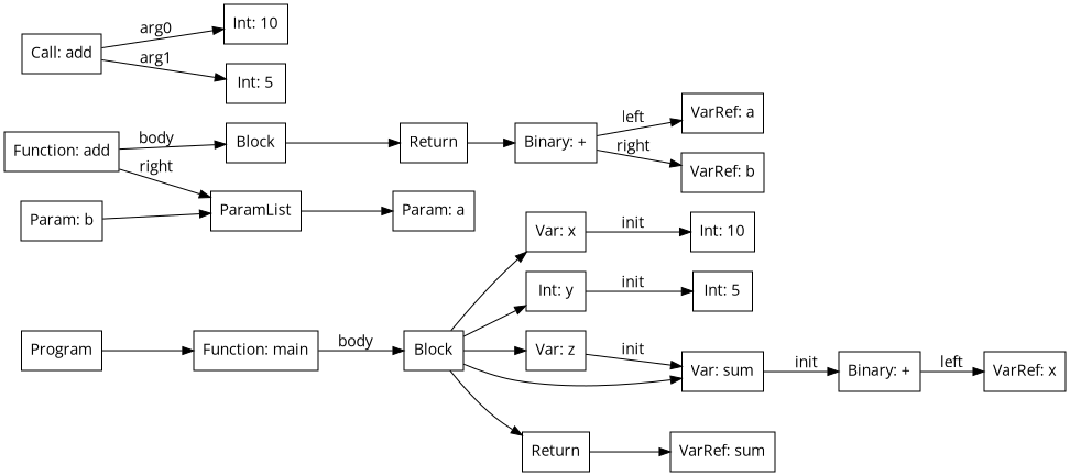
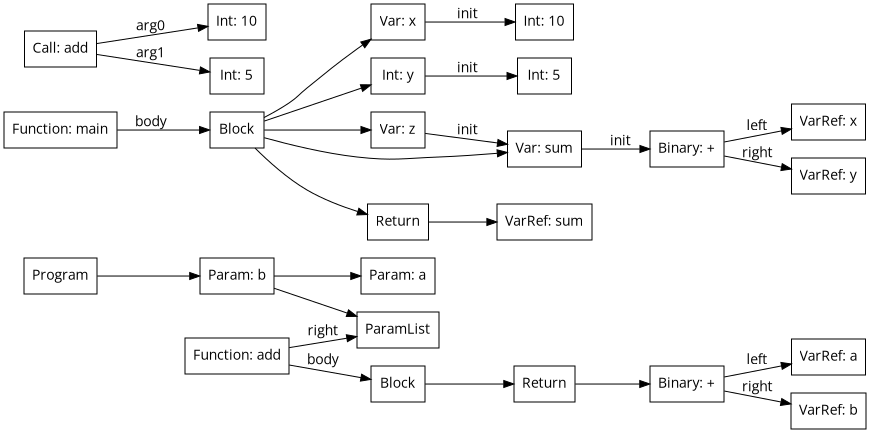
  digraph {
    fontname="Open Sans"
    rankdir=LR
    node [fontname="Open Sans" shape=box]
    edge [fontname="Open Sans"]
    n1 [label=Program]
    n2 [label="Function: main"]
    n3 [label="Function: add"]
    n4 [label=ParamList]
    n5 [label=Block]
    n6 [label=Block]
    n7 [label="Param: a"]
    n8 [label=Return]
    n9 [label="Param: b"]
    n10 [label="Binary: +"]
    n11 [label="VarRef: a"]
    n12 [label="VarRef: b"]
    n13 [label="Var: x"]
    n14 [label="Int: y"]
    n15 [label="Var: z"]
    n16 [label="Var: sum"]
    n17 [label=Return]
    n18 [label="Int: 10"]
    n19 [label="Int: 5"]
    n20 [label="Binary: +"]
    n21 [label="VarRef: sum"]
    n22 [label="Call: add"]
    n23 [label="Int: 10"]
    n24 [label="Int: 5"]
    n25 [label="VarRef: x"]
-   n1 -> n2
+   n26 [label="VarRef: y"]
+   n1 -> n9
    n2 -> n6 [label=body]
    n3 -> n4 [label=right]
    n3 -> n5 [label=body]
-   n4 -> n7
+   n9 -> n7
    n5 -> n8
    n6 -> n13
    n6 -> n14
    n6 -> n15
    n6 -> n16
    n6 -> n17
    n8 -> n10
    n9 -> n4
    n10 -> n11 [label=left]
    n10 -> n12 [label=right]
    n13 -> n18 [label=init]
    n14 -> n19 [label=init]
    n15 -> n16 [label=init]
    n16 -> n20 [label=init]
    n17 -> n21
    n20 -> n25 [label=left]
+   n20 -> n26 [label=right]
    n22 -> n23 [label=arg0]
    n22 -> n24 [label=arg1]
  }
